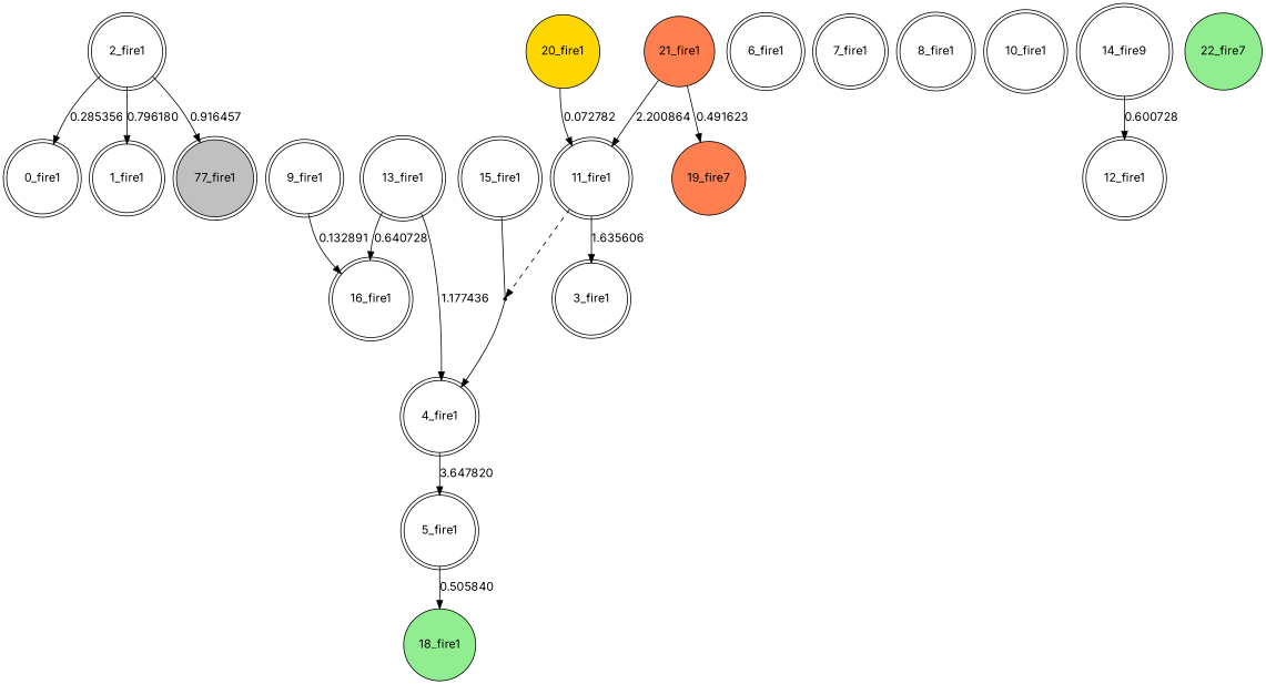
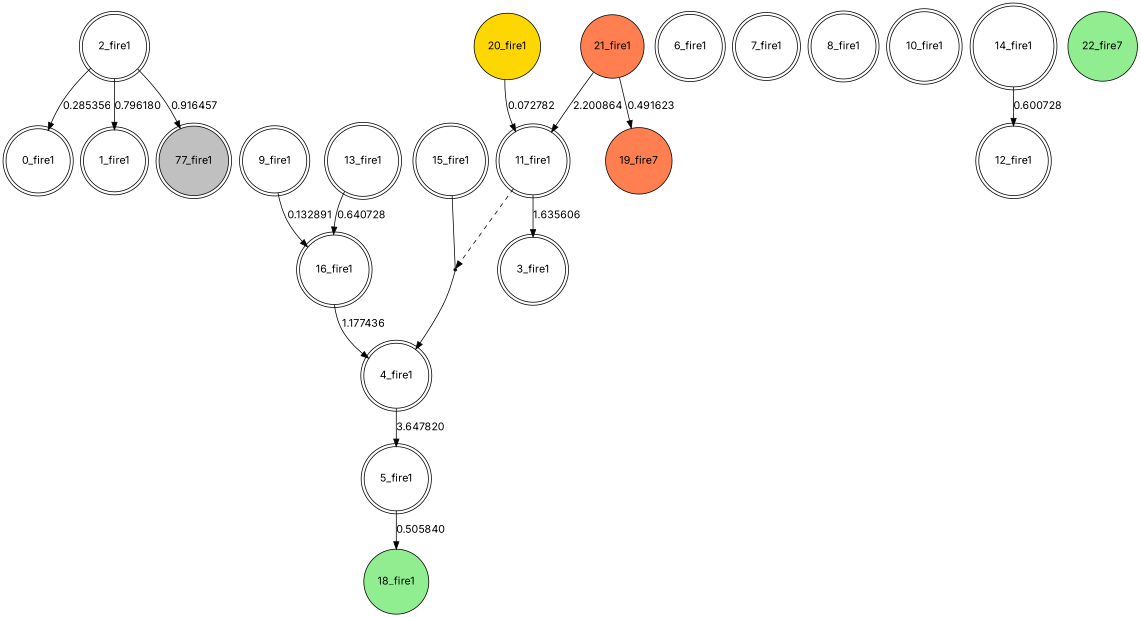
  digraph {
    fontname=Inter
    node [fontname=Inter shape=doublecircle]
    edge [fontname=Inter]
    n1 [label="0_fire1"]
    n2 [label="1_fire1"]
    n3 [label="2_fire1"]
    n4 [fillcolor=gray label="77_fire1" style=filled]
    n5 [label="3_fire1"]
    n6 [label="4_fire1"]
    n7 [label="5_fire1"]
    n8 [fillcolor=lightgreen label="18_fire1" shape=circle style=filled]
    n9 [label="6_fire1"]
    n10 [label="7_fire1"]
    n11 [label="8_fire1"]
    n12 [label="9_fire1"]
    n13 [label="16_fire1"]
    n14 [label="10_fire1"]
    n15 [label="11_fire1"]
    23 [shape=point]
    n17 [label="12_fire1"]
    n18 [label="13_fire1"]
-   n19 [label="14_fire9"]
+   n19 [label="14_fire1"]
    n20 [label="15_fire1"]
    n21 [fillcolor=coral label="19_fire7" shape=circle style=filled]
    n22 [fillcolor=gold label="20_fire1" shape=circle style=filled]
    n23 [fillcolor=coral label="21_fire1" shape=circle style=filled]
    n24 [fillcolor=lightgreen label="22_fire7" shape=circle style=filled]
    n3 -> n1 [label=0.285356]
    n3 -> n2 [label=0.796180]
    n3 -> n4 [label=0.916457]
    n6 -> n7 [label=3.647820]
    n7 -> n8 [label=0.505840]
    n12 -> n13 [label=0.132891]
    n15 -> n5 [label=1.635606]
    n15 -> 23 [style=dashed]
    23 -> n6
-   n18 -> n6 [label=1.177436]
+   n13 -> n6 [label=1.177436]
    n18 -> n13 [label=0.640728]
    n19 -> n17 [label=0.600728]
    n20 -> 23 [dir=none]
    n22 -> n15 [label=0.072782]
    n23 -> n15 [label=2.200864]
    n23 -> n21 [label=0.491623]
  }
